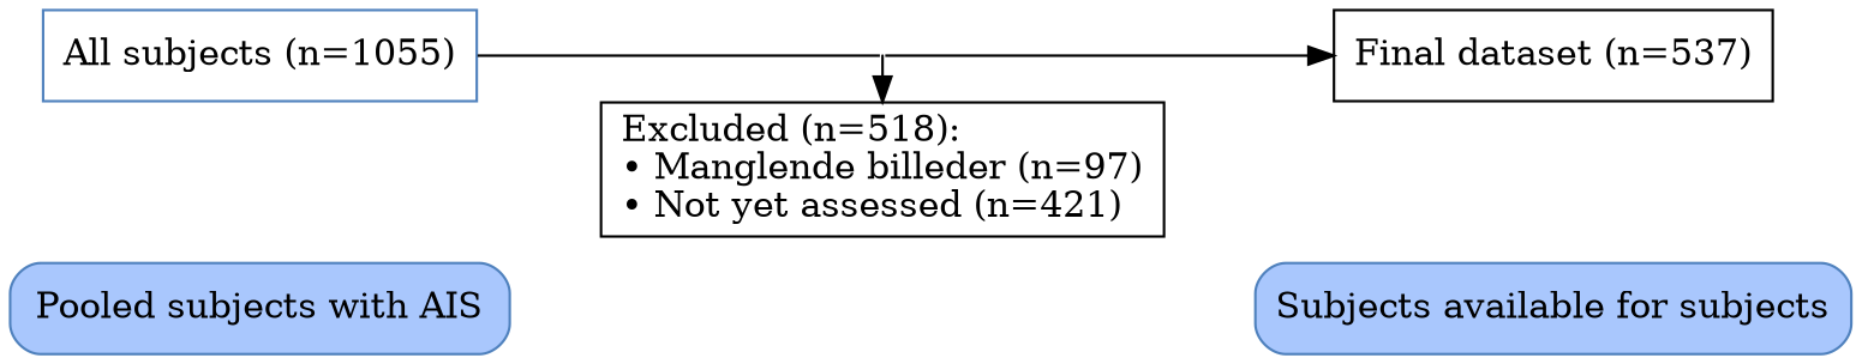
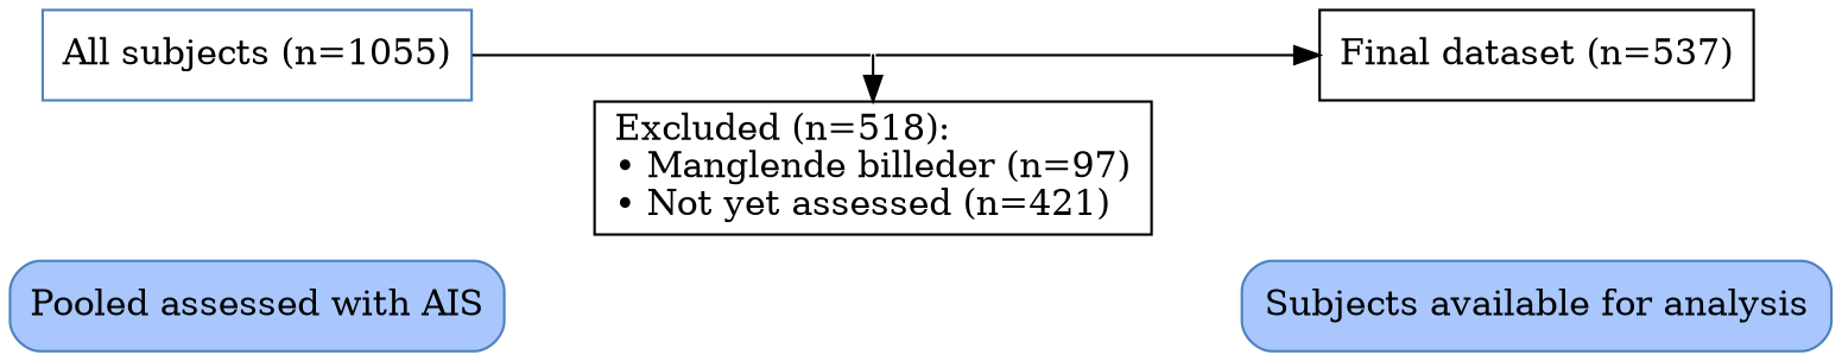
  digraph {
    rankdir=LR
    node [shape=rectangle]
-   n1 [color="#4F81BD" fillcolor="#A9C7FD" label="Pooled subjects with AIS" style="rounded,filled"]
+   n1 [color="#4F81BD" fillcolor="#A9C7FD" label="Pooled assessed with AIS" style="rounded,filled"]
    n2 [color="#4F81BD" label="All subjects (n=1055)"]
    n3 [label="Excluded (n=518):\l• Manglende billeder (n=97)\l• Not yet assessed (n=421)\l"]
    P1 [shape=point width=0]
-   n5 [color="#4F81BD" fillcolor="#A9C7FD" label="Subjects available for subjects" style="rounded,filled"]
+   n5 [color="#4F81BD" fillcolor="#A9C7FD" label="Subjects available for analysis" style="rounded,filled"]
    n6 [label="Final dataset (n=537)"]
    subgraph sub_1 {
      rank=same
      n1
      n2
    }
    subgraph sub_2 {
      rank=same
      n3
      P1
    }
    subgraph sub_3 {
      rank=same
      n5
      n6
    }
    n1 -> n5 [style=invis]
    n2 -> P1 [arrowhead=none]
    P1 -> n3
    P1 -> n6
  }
